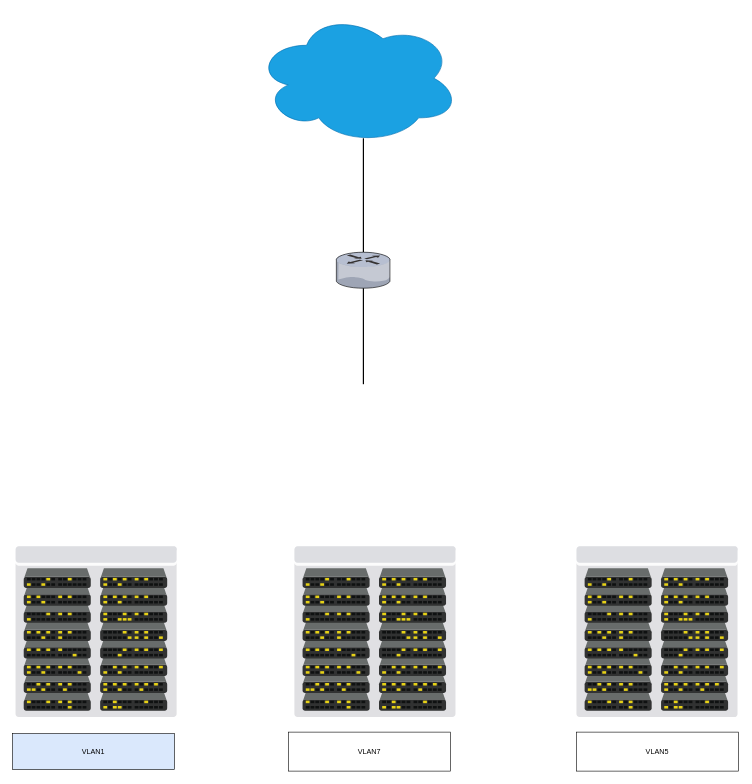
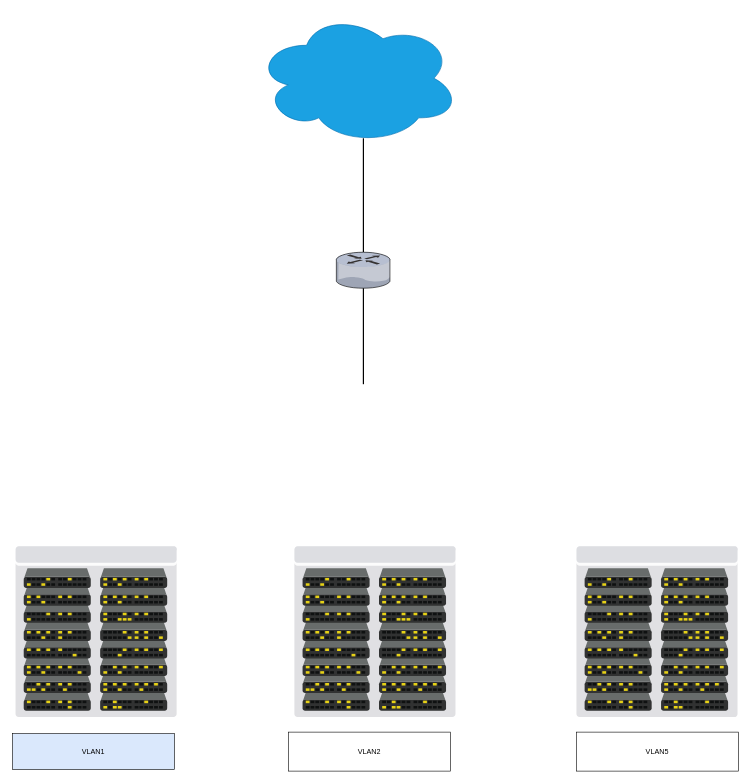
  <mxCell id="0" style=";html=1;" />
  <mxCell id="1" style=";html=1;" parent="0" />
  <mxCell id="2" value="" style="ellipse;shape=cloud;whiteSpace=wrap;html=1;fillColor=#1ba1e2;strokeColor=#006EAF;fontColor=#ffffff;" vertex="1" parent="1"><mxGeometry x="425.2" width="340" height="220" as="geometry" y="20" /></mxCell>
  <mxCell id="3" value="" style="line;strokeWidth=2;direction=south;html=1;" vertex="1" parent="1"><mxGeometry x="600" y="230" width="10" height="190" as="geometry" /></mxCell>
  <mxCell id="4" value="" style="verticalLabelPosition=bottom;sketch=0;aspect=fixed;html=1;verticalAlign=top;strokeColor=#006EAF;align=center;outlineConnect=0;shape=mxgraph.citrix.router;fillColor=#1ba1e2;fontColor=#ffffff;" vertex="1" parent="1"><mxGeometry x="559.8" y="420" width="90.41" height="60" as="geometry" /></mxCell>
  <mxCell id="5" value="" style="line;strokeWidth=2;direction=south;html=1;" vertex="1" parent="1"><mxGeometry x="600" y="480" width="10" height="160" as="geometry" /></mxCell>
  <mxCell id="6" value="" style="verticalLabelPosition=bottom;sketch=0;aspect=fixed;html=1;verticalAlign=top;strokeColor=none;align=center;outlineConnect=0;shape=mxgraph.citrix.datacenter;" vertex="1" parent="1"><mxGeometry x="25.14" y="910" width="269.16" height="285" as="geometry" /></mxCell>
  <mxCell id="7" value="" style="verticalLabelPosition=bottom;sketch=0;aspect=fixed;html=1;verticalAlign=top;strokeColor=none;align=center;outlineConnect=0;shape=mxgraph.citrix.datacenter;" vertex="1" parent="1"><mxGeometry x="490" y="910" width="269.17" height="285" as="geometry" /></mxCell>
  <mxCell id="8" value="" style="verticalLabelPosition=bottom;sketch=0;aspect=fixed;html=1;verticalAlign=top;strokeColor=none;align=center;outlineConnect=0;shape=mxgraph.citrix.datacenter;" vertex="1" parent="1"><mxGeometry x="960.21" y="910" width="269.17" height="285" as="geometry" /></mxCell>
  <mxCell id="9" value="VLAN1" style="whiteSpace=wrap;html=1;fillColor=#dae8fc;" vertex="1" parent="1"><mxGeometry x="20" y="1222.5" width="270" height="60" as="geometry" /></mxCell>
- <mxCell id="10" value="VLAN7" style="whiteSpace=wrap;html=1;" vertex="1" parent="1"><mxGeometry x="480.21" y="1220" width="269.86" height="65" as="geometry" /></mxCell>
+ <mxCell id="10" value="VLAN2" style="whiteSpace=wrap;html=1;" vertex="1" parent="1"><mxGeometry x="480.21" y="1220" width="269.86" height="65" as="geometry" /></mxCell>
  <mxCell id="11" value="VLAN5" style="whiteSpace=wrap;html=1;" vertex="1" parent="1"><mxGeometry x="960.21" y="1220" width="269.86" height="65" as="geometry" /></mxCell>
